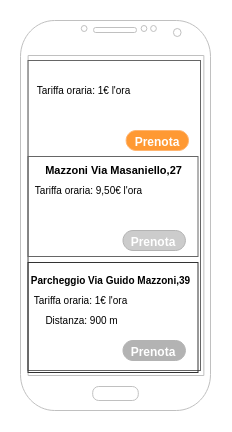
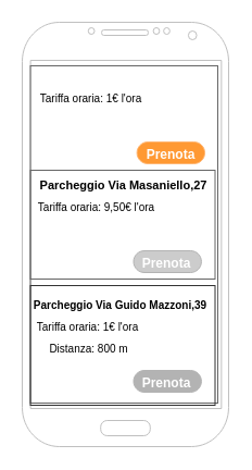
  <mxCell id="0" />
  <mxCell id="1" parent="0" />
  <mxCell id="2" value="" style="verticalLabelPosition=bottom;verticalAlign=top;html=1;shadow=0;dashed=0;strokeWidth=1;shape=mxgraph.android.phone2;strokeColor=#c0c0c0;" vertex="1" parent="1"><mxGeometry x="20" y="20" width="190" height="390" as="geometry" /></mxCell>
  <mxCell id="3" value="" style="strokeWidth=1;shadow=0;dashed=0;align=center;html=1;shape=mxgraph.mockup.containers.rrect;rSize=0;strokeColor=#666666;fillColor=none;" vertex="1" parent="1"><mxGeometry x="27.5" y="60" width="172.5" height="310" as="geometry" /></mxCell>
  <mxCell id="4" value="" style="strokeColor=inherit;fillColor=inherit;gradientColor=inherit;strokeWidth=1;shadow=0;dashed=0;align=center;html=1;shape=mxgraph.mockup.containers.rrect;rSize=0;fontSize=17;fontColor=#666666;fontStyle=1;resizeWidth=1;" vertex="1" parent="3"><mxGeometry width="170" height="100" relative="1" as="geometry"><mxPoint y="96" as="offset" /></mxGeometry></mxCell>
  <mxCell id="5" value="Gro 3" style="strokeWidth=1;shadow=0;dashed=0;align=center;html=1;shape=mxgraph.mockup.containers.rrect;rSize=0;fontSize=17;fontColor=#ffffff;fontStyle=1;resizeWidth=1;strokeColor=#333333;fillColor=none;" vertex="1" parent="3"><mxGeometry width="170" height="110" relative="1" as="geometry"><mxPoint y="202" as="offset" /></mxGeometry></mxCell>
  <mxCell id="6" value="&lt;font style=&quot;font-size: 10px&quot;&gt;Tariffa oraria: 1€ l'ora&lt;/font&gt;" style="text;html=1;align=center;verticalAlign=middle;resizable=0;points=[];autosize=1;" vertex="1" parent="3"><mxGeometry y="20" width="110" height="20" as="geometry" /></mxCell>
- <mxCell id="7" value="&lt;b&gt;&lt;font style=&quot;font-size: 11px&quot;&gt;Mazzoni Via Masaniello,27&lt;/font&gt;&lt;/b&gt;" style="text;html=1;align=center;verticalAlign=middle;resizable=0;points=[];autosize=1;" vertex="1" parent="3"><mxGeometry y="100" width="170" height="20" as="geometry" /></mxCell>
+ <mxCell id="7" value="&lt;b&gt;&lt;font style=&quot;font-size: 11px&quot;&gt;Parcheggio Via Masaniello,27&lt;/font&gt;&lt;/b&gt;" style="text;html=1;align=center;verticalAlign=middle;resizable=0;points=[];autosize=1;" vertex="1" parent="3"><mxGeometry y="100" width="170" height="20" as="geometry" /></mxCell>
  <mxCell id="8" value="&lt;font style=&quot;font-size: 10px&quot;&gt;Tariffa oraria: 9,50€ l'ora&lt;/font&gt;" style="text;html=1;align=center;verticalAlign=middle;resizable=0;points=[];autosize=1;" vertex="1" parent="3"><mxGeometry y="120" width="120" height="20" as="geometry" /></mxCell>
  <mxCell id="9" value="&lt;font style=&quot;font-size: 10px&quot;&gt;Tariffa oraria: 1€ l'ora&lt;/font&gt;" style="text;html=1;align=center;verticalAlign=middle;resizable=0;points=[];autosize=1;" vertex="1" parent="3"><mxGeometry x="-2.066" y="230" width="110" height="20" as="geometry" /></mxCell>
  <mxCell id="10" value="&lt;b&gt;&lt;font style=&quot;font-size: 10px&quot;&gt;Parcheggio Via Guido Mazzoni,39&lt;/font&gt;&lt;/b&gt;" style="text;html=1;align=center;verticalAlign=middle;resizable=0;points=[];autosize=1;" vertex="1" parent="3"><mxGeometry x="-2.068" y="210" width="170" height="20" as="geometry" /></mxCell>
- <mxCell id="11" value="&lt;span style=&quot;font-size: 10px&quot;&gt;Distanza: 900 m&lt;/span&gt;" style="text;html=1;align=center;verticalAlign=middle;resizable=0;points=[];autosize=1;" vertex="1" parent="3"><mxGeometry x="8.594" y="250" width="90" height="20" as="geometry" /></mxCell>
+ <mxCell id="11" value="&lt;span style=&quot;font-size: 10px&quot;&gt;Distanza: 800 m&lt;/span&gt;" style="text;html=1;align=center;verticalAlign=middle;resizable=0;points=[];autosize=1;" vertex="1" parent="3"><mxGeometry x="8.594" y="250" width="90" height="20" as="geometry" /></mxCell>
  <mxCell id="12" value="" style="strokeWidth=1;shadow=0;dashed=0;align=center;html=1;shape=mxgraph.mockup.buttons.multiButton;mainText=;subText=;strokeColor=#FFB570;fillColor=#FF9933;" vertex="1" parent="3"><mxGeometry x="98.11" y="70" width="62.433" height="20" as="geometry" /></mxCell>
  <mxCell id="13" value="&lt;font style=&quot;font-size: 12px&quot;&gt;Prenota&lt;/font&gt;" style="strokeWidth=1;shadow=0;dashed=0;align=center;html=1;shape=mxgraph.mockup.anchor;fontSize=16;fontColor=#ffffff;fontStyle=1;whiteSpace=wrap;" vertex="1" parent="12"><mxGeometry y="3.2" width="62.433" height="12.8" as="geometry" /></mxCell>
  <mxCell id="14" value="" style="strokeWidth=1;shadow=0;dashed=0;align=center;html=1;shape=mxgraph.mockup.anchor;fontSize=12;fontColor=#ffffff;fontStyle=1;whiteSpace=wrap;" vertex="1" parent="12"><mxGeometry y="12" width="62.433" height="4" as="geometry" /></mxCell>
  <mxCell id="15" value="" style="strokeWidth=1;shadow=0;dashed=0;align=center;html=1;shape=mxgraph.mockup.buttons.multiButton;mainText=;subText=;fillColor=#CCCCCC;strokeColor=#B3B3B3;" vertex="1" parent="3"><mxGeometry x="94.988" y="170" width="62.433" height="20" as="geometry" /></mxCell>
  <mxCell id="16" value="&lt;font style=&quot;font-size: 12px&quot;&gt;Prenota&lt;/font&gt;" style="strokeWidth=1;shadow=0;dashed=0;align=center;html=1;shape=mxgraph.mockup.anchor;fontSize=16;fontColor=#ffffff;fontStyle=1;whiteSpace=wrap;" vertex="1" parent="15"><mxGeometry y="3.2" width="62.433" height="12.8" as="geometry" /></mxCell>
  <mxCell id="17" value="" style="strokeWidth=1;shadow=0;dashed=0;align=center;html=1;shape=mxgraph.mockup.anchor;fontSize=12;fontColor=#ffffff;fontStyle=1;whiteSpace=wrap;" vertex="1" parent="15"><mxGeometry y="12" width="62.433" height="4" as="geometry" /></mxCell>
  <mxCell id="18" value="" style="strokeWidth=1;shadow=0;dashed=0;align=center;html=1;shape=mxgraph.mockup.buttons.multiButton;mainText=;subText=;fillColor=#B3B3B3;strokeColor=#B3B3B3;" vertex="1" parent="3"><mxGeometry x="94.988" y="280" width="62.433" height="20" as="geometry" /></mxCell>
  <mxCell id="19" value="&lt;font style=&quot;font-size: 12px&quot;&gt;Prenota&lt;/font&gt;" style="strokeWidth=1;shadow=0;dashed=0;align=center;html=1;shape=mxgraph.mockup.anchor;fontSize=16;fontColor=#ffffff;fontStyle=1;whiteSpace=wrap;" vertex="1" parent="18"><mxGeometry y="3.2" width="62.433" height="12.8" as="geometry" /></mxCell>
  <mxCell id="20" value="" style="strokeWidth=1;shadow=0;dashed=0;align=center;html=1;shape=mxgraph.mockup.anchor;fontSize=12;fontColor=#ffffff;fontStyle=1;whiteSpace=wrap;" vertex="1" parent="18"><mxGeometry y="12" width="62.433" height="4" as="geometry" /></mxCell>
